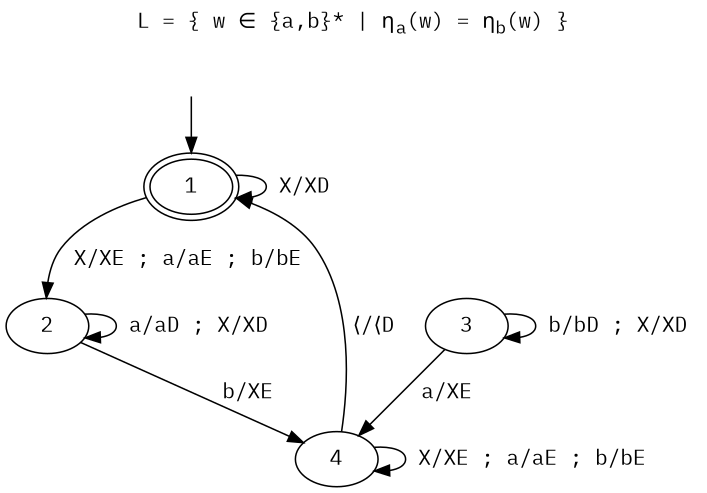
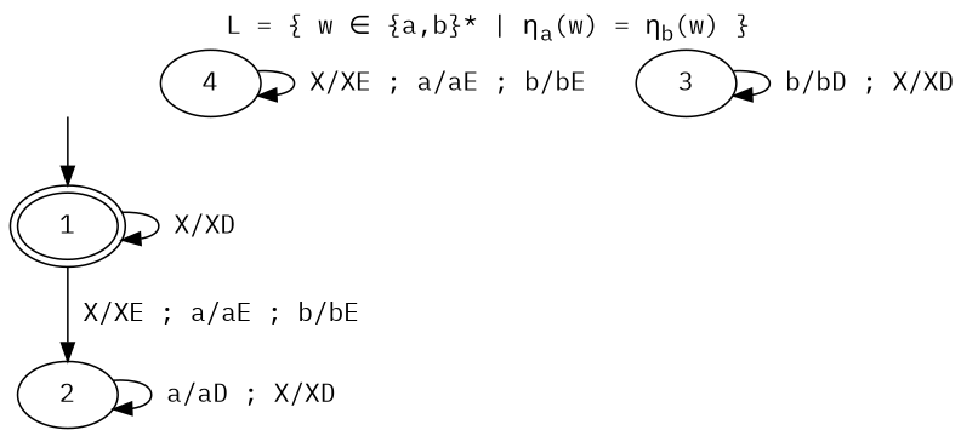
  digraph {
    fontname="IBM Plex Mono"
    label=<L = { w &isin; {a,b}<SUP>*</SUP> | &eta;<sub>a</sub>(w) = &eta;<sub>b</sub>(w) }>
    labelloc=t
    node [fontname="IBM Plex Mono"]
    edge [fontname="IBM Plex Mono"]
    _nil [style=invis]
    1 [peripheries=2]
    2
    4
    3
    _nil -> 1
    1 -> 1 [label=" X/XD "]
    1 -> 2 [label=" X/XE ; a/aE ; b/bE "]
    2 -> 2 [label=" a/aD ; X/XD "]
-   2 -> 4 [label=" b/XE "]
-   4 -> 1 [label=" ⟨/⟨D "]
    4 -> 4 [label=" X/XE ; a/aE ; b/bE "]
-   3 -> 4 [label=" a/XE "]
    3 -> 3 [label=" b/bD ; X/XD "]
  }
